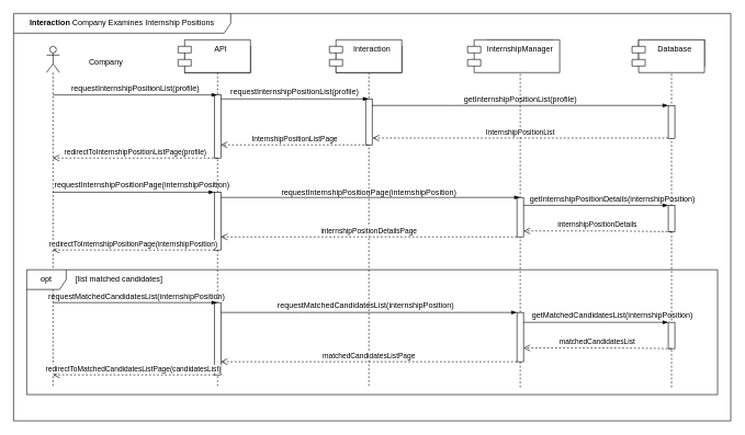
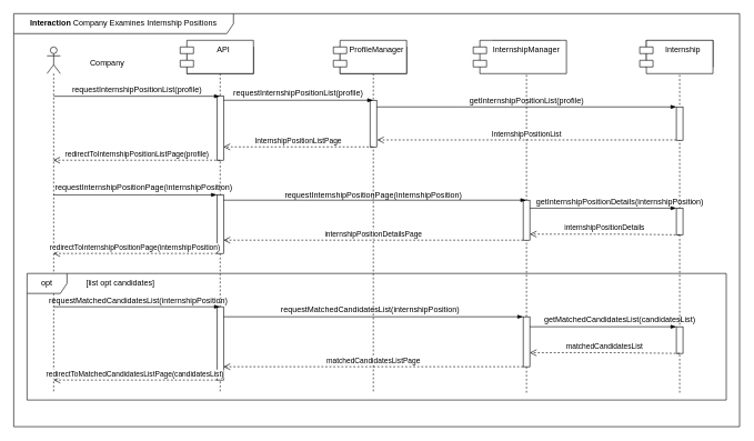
  <mxCell id="0" />
  <mxCell id="1" parent="0" />
  <mxCell id="2" value=":Object" style="shape=umlLifeline;perimeter=lifelinePerimeter;whiteSpace=wrap;html=1;container=1;dropTarget=0;collapsible=0;recursiveResize=0;outlineConnect=0;portConstraint=eastwest;newEdgeStyle={&quot;curved&quot;:0,&quot;rounded&quot;:0};" parent="1" vertex="1"><mxGeometry x="740" y="60" width="100" height="530" as="geometry" /></mxCell>
  <mxCell id="3" value="S&amp;amp;C" style="shape=umlLifeline;perimeter=lifelinePerimeter;whiteSpace=wrap;html=1;container=1;dropTarget=0;collapsible=0;recursiveResize=0;outlineConnect=0;portConstraint=eastwest;newEdgeStyle={&quot;edgeStyle&quot;:&quot;elbowEdgeStyle&quot;,&quot;elbow&quot;:&quot;vertical&quot;,&quot;curved&quot;:0,&quot;rounded&quot;:0};" parent="1" vertex="1"><mxGeometry x="280" width="100" height="520" as="geometry" y="70" /></mxCell>
  <mxCell id="4" value="" style="html=1;points=[[0,0,0,0,5],[0,1,0,0,-5],[1,0,0,0,5],[1,1,0,0,-5]];perimeter=orthogonalPerimeter;outlineConnect=0;targetShapes=umlLifeline;portConstraint=eastwest;newEdgeStyle={&quot;curved&quot;:0,&quot;rounded&quot;:0};" parent="3" vertex="1"><mxGeometry x="45" y="74" width="10" height="96" as="geometry" /></mxCell>
  <mxCell id="5" value="" style="html=1;points=[[0,0,0,0,5],[0,1,0,0,-5],[1,0,0,0,5],[1,1,0,0,-5]];perimeter=orthogonalPerimeter;outlineConnect=0;targetShapes=umlLifeline;portConstraint=eastwest;newEdgeStyle={&quot;curved&quot;:0,&quot;rounded&quot;:0};" parent="3" vertex="1"><mxGeometry x="45" y="390" width="10" height="110" as="geometry" /></mxCell>
  <mxCell id="6" value="" style="shape=umlLifeline;perimeter=lifelinePerimeter;whiteSpace=wrap;html=1;container=1;dropTarget=0;collapsible=0;recursiveResize=0;outlineConnect=0;portConstraint=eastwest;newEdgeStyle={&quot;curved&quot;:0,&quot;rounded&quot;:0};participant=umlActor;" parent="1" vertex="1"><mxGeometry x="70" width="20" height="520" as="geometry" y="70" /></mxCell>
  <mxCell id="7" value="Company" style="text;html=1;align=center;verticalAlign=middle;resizable=0;points=[];autosize=1;strokeColor=none;fillColor=none;" parent="1" vertex="1"><mxGeometry x="120" y="80" width="80" height="30" as="geometry" /></mxCell>
  <mxCell id="8" value="" style="edgeStyle=elbowEdgeStyle;fontSize=12;html=1;endArrow=blockThin;endFill=1;rounded=0;" parent="1" edge="1"><mxGeometry width="160" relative="1" as="geometry"><mxPoint x="80.1" y="144" as="sourcePoint" /><mxPoint x="329.5" y="144" as="targetPoint" /><Array as="points"><mxPoint x="230" y="144" /></Array></mxGeometry></mxCell>
  <mxCell id="9" value="requestInternshipPositionList(profile)" style="text;html=1;align=center;verticalAlign=middle;resizable=0;points=[];autosize=1;strokeColor=none;fillColor=none;" parent="1" vertex="1"><mxGeometry x="90" y="120" width="230" height="30" as="geometry" /></mxCell>
  <mxCell id="10" value="&lt;b&gt;Interaction&lt;/b&gt; Company Examines Internship Positions" style="shape=umlFrame;whiteSpace=wrap;html=1;pointerEvents=0;width=330;height=30;" parent="1" vertex="1"><mxGeometry x="20" y="20" width="1090" height="620" as="geometry" /></mxCell>
  <mxCell id="11" value="API" style="shape=module;align=left;spacingLeft=20;align=center;verticalAlign=top;whiteSpace=wrap;html=1;" parent="1" vertex="1"><mxGeometry x="270" y="60" width="110" height="50" as="geometry" /></mxCell>
  <mxCell id="12" value=":Object" style="shape=umlLifeline;perimeter=lifelinePerimeter;whiteSpace=wrap;html=1;container=1;dropTarget=0;collapsible=0;recursiveResize=0;outlineConnect=0;portConstraint=eastwest;newEdgeStyle={&quot;curved&quot;:0,&quot;rounded&quot;:0};" parent="1" vertex="1"><mxGeometry x="510" width="100" height="520" as="geometry" y="70" /></mxCell>
  <mxCell id="13" value="" style="html=1;points=[[0,0,0,0,5],[0,1,0,0,-5],[1,0,0,0,5],[1,1,0,0,-5]];perimeter=orthogonalPerimeter;outlineConnect=0;targetShapes=umlLifeline;portConstraint=eastwest;newEdgeStyle={&quot;curved&quot;:0,&quot;rounded&quot;:0};" parent="12" vertex="1"><mxGeometry x="45" y="80" width="10" height="70" as="geometry" /></mxCell>
- <mxCell id="14" value="Interaction" style="shape=module;align=left;spacingLeft=20;align=center;verticalAlign=top;whiteSpace=wrap;html=1;" parent="1" vertex="1"><mxGeometry x="500" y="60" width="110" height="50" as="geometry" /></mxCell>
+ <mxCell id="14" value="ProfileManager" style="shape=module;align=left;spacingLeft=20;align=center;verticalAlign=top;whiteSpace=wrap;html=1;" parent="1" vertex="1"><mxGeometry x="500" y="60" width="110" height="50" as="geometry" /></mxCell>
  <mxCell id="15" value="InternshipManager" style="shape=module;align=left;spacingLeft=20;align=center;verticalAlign=top;whiteSpace=wrap;html=1;" parent="1" vertex="1"><mxGeometry x="710" y="60" width="140" height="50" as="geometry" /></mxCell>
  <mxCell id="16" value=":Object" style="shape=umlLifeline;perimeter=lifelinePerimeter;whiteSpace=wrap;html=1;container=1;dropTarget=0;collapsible=0;recursiveResize=0;outlineConnect=0;portConstraint=eastwest;newEdgeStyle={&quot;curved&quot;:0,&quot;rounded&quot;:0};" parent="1" vertex="1"><mxGeometry x="970" y="60" width="100" height="530" as="geometry" /></mxCell>
  <mxCell id="17" value="" style="html=1;points=[[0,0,0,0,5],[0,1,0,0,-5],[1,0,0,0,5],[1,1,0,0,-5]];perimeter=orthogonalPerimeter;outlineConnect=0;targetShapes=umlLifeline;portConstraint=eastwest;newEdgeStyle={&quot;curved&quot;:0,&quot;rounded&quot;:0};" parent="16" vertex="1"><mxGeometry x="45" y="100" width="10" height="50" as="geometry" /></mxCell>
  <mxCell id="18" value="" style="html=1;points=[[0,0,0,0,5],[0,1,0,0,-5],[1,0,0,0,5],[1,1,0,0,-5]];perimeter=orthogonalPerimeter;outlineConnect=0;targetShapes=umlLifeline;portConstraint=eastwest;newEdgeStyle={&quot;curved&quot;:0,&quot;rounded&quot;:0};" parent="16" vertex="1"><mxGeometry x="45" y="252" width="10" height="40" as="geometry" /></mxCell>
  <mxCell id="19" value="" style="html=1;points=[[0,0,0,0,5],[0,1,0,0,-5],[1,0,0,0,5],[1,1,0,0,-5]];perimeter=orthogonalPerimeter;outlineConnect=0;targetShapes=umlLifeline;portConstraint=eastwest;newEdgeStyle={&quot;curved&quot;:0,&quot;rounded&quot;:0};" parent="16" vertex="1"><mxGeometry x="45" y="430" width="10" height="40" as="geometry" /></mxCell>
- <mxCell id="20" value="Database" style="shape=module;align=left;spacingLeft=20;align=center;verticalAlign=top;whiteSpace=wrap;html=1;" parent="1" vertex="1"><mxGeometry x="960" y="60" width="110" height="50" as="geometry" /></mxCell>
+ <mxCell id="20" value="Internship" style="shape=module;align=left;spacingLeft=20;align=center;verticalAlign=top;whiteSpace=wrap;html=1;" parent="1" vertex="1"><mxGeometry x="960" y="60" width="110" height="50" as="geometry" /></mxCell>
  <mxCell id="21" value="requestInternshipPositionList(profile)" style="text;html=1;align=center;verticalAlign=middle;resizable=0;points=[];autosize=1;strokeColor=none;fillColor=none;" parent="1" vertex="1"><mxGeometry x="332" y="125" width="230" height="30" as="geometry" /></mxCell>
  <mxCell id="22" value="InternshipPositionListPage" style="html=1;verticalAlign=bottom;endArrow=open;dashed=1;endSize=8;curved=0;rounded=0;" parent="1" target="4" edge="1"><mxGeometry x="-0.002" relative="1" as="geometry"><mxPoint x="559" y="220" as="sourcePoint" /><mxPoint x="329" y="220" as="targetPoint" /><Array as="points"><mxPoint x="465" y="220" /></Array><mxPoint as="offset" /></mxGeometry></mxCell>
  <mxCell id="23" value="redirectToInternshipPositionListPage(profile)" style="html=1;verticalAlign=bottom;endArrow=open;dashed=1;endSize=8;curved=0;rounded=0;" parent="1" target="6" edge="1"><mxGeometry relative="1" as="geometry"><mxPoint x="330" y="240" as="sourcePoint" /><mxPoint x="100" y="240" as="targetPoint" /><Array as="points" /></mxGeometry></mxCell>
  <mxCell id="24" value="requestInternshipPositionPage(internshipPosition)" style="text;html=1;align=center;verticalAlign=middle;resizable=0;points=[];autosize=1;strokeColor=none;fillColor=none;" parent="1" vertex="1"><mxGeometry x="410" y="277" width="300" height="30" as="geometry" /></mxCell>
  <mxCell id="25" value="getInternshipPositionDetails(internshipPosition)" style="text;html=1;align=center;verticalAlign=middle;resizable=0;points=[];autosize=1;strokeColor=none;fillColor=none;" parent="1" vertex="1"><mxGeometry x="785" y="287" width="290" height="30" as="geometry" /></mxCell>
  <mxCell id="26" value="" style="edgeStyle=elbowEdgeStyle;fontSize=12;html=1;endArrow=blockThin;endFill=1;rounded=0;" parent="1" target="18" edge="1"><mxGeometry width="160" relative="1" as="geometry"><mxPoint x="795" y="312" as="sourcePoint" /><mxPoint x="1015" y="312" as="targetPoint" /><Array as="points"><mxPoint x="920" y="312" /></Array></mxGeometry></mxCell>
  <mxCell id="27" value="" style="html=1;points=[[0,0,0,0,5],[0,1,0,0,-5],[1,0,0,0,5],[1,1,0,0,-5]];perimeter=orthogonalPerimeter;outlineConnect=0;targetShapes=umlLifeline;portConstraint=eastwest;newEdgeStyle={&quot;curved&quot;:0,&quot;rounded&quot;:0};" parent="1" vertex="1"><mxGeometry x="785" y="300" width="10" height="60" as="geometry" /></mxCell>
  <mxCell id="28" value="internshipPositionDetails" style="html=1;verticalAlign=bottom;endArrow=open;dashed=1;endSize=8;curved=0;rounded=0;" parent="1" target="27" edge="1"><mxGeometry relative="1" as="geometry"><mxPoint x="1020" y="352.05" as="sourcePoint" /><mxPoint x="795" y="352.05" as="targetPoint" /><Array as="points"><mxPoint x="931" y="351" /></Array></mxGeometry></mxCell>
  <mxCell id="29" value="" style="html=1;points=[[0,0,0,0,5],[0,1,0,0,-5],[1,0,0,0,5],[1,1,0,0,-5]];perimeter=orthogonalPerimeter;outlineConnect=0;targetShapes=umlLifeline;portConstraint=eastwest;newEdgeStyle={&quot;curved&quot;:0,&quot;rounded&quot;:0};" parent="1" vertex="1"><mxGeometry x="325" y="292" width="10" height="88" as="geometry" /></mxCell>
  <mxCell id="30" value="internshipPositionDetailsPage" style="html=1;verticalAlign=bottom;endArrow=open;dashed=1;endSize=8;curved=0;rounded=0;" parent="1" edge="1"><mxGeometry x="0.001" relative="1" as="geometry"><mxPoint x="785" y="360" as="sourcePoint" /><mxPoint x="335" y="360" as="targetPoint" /><Array as="points"><mxPoint x="760" y="360" /></Array><mxPoint as="offset" /></mxGeometry></mxCell>
  <mxCell id="31" value="" style="edgeStyle=elbowEdgeStyle;fontSize=12;html=1;endArrow=blockThin;endFill=1;rounded=0;" parent="1" source="4" edge="1"><mxGeometry width="160" relative="1" as="geometry"><mxPoint x="330" y="150" as="sourcePoint" /><mxPoint x="559.5" y="150" as="targetPoint" /><Array as="points"><mxPoint x="455" y="150" /></Array></mxGeometry></mxCell>
  <mxCell id="32" value="requestInternshipPositionPage(internshipPosition)" style="text;html=1;align=center;verticalAlign=middle;resizable=0;points=[];autosize=1;strokeColor=none;fillColor=none;" parent="1" vertex="1"><mxGeometry x="65" y="266" width="300" height="30" as="geometry" /></mxCell>
  <mxCell id="33" value="" style="edgeStyle=elbowEdgeStyle;fontSize=12;html=1;endArrow=blockThin;endFill=1;rounded=0;" parent="1" source="6" target="29" edge="1"><mxGeometry width="160" relative="1" as="geometry"><mxPoint x="104.25" y="292" as="sourcePoint" /><mxPoint x="330" y="292" as="targetPoint" /><Array as="points"><mxPoint x="230.25" y="292" /></Array></mxGeometry></mxCell>
  <mxCell id="34" value="" style="edgeStyle=elbowEdgeStyle;fontSize=12;html=1;endArrow=blockThin;endFill=1;rounded=0;" parent="1" edge="1"><mxGeometry width="160" relative="1" as="geometry"><mxPoint x="335" y="300" as="sourcePoint" /><mxPoint x="789.5" y="300" as="targetPoint" /><Array as="points"><mxPoint x="456" y="300" /></Array></mxGeometry></mxCell>
  <mxCell id="35" value="redirectToInternshipPositionPage(internshipPosition)" style="html=1;verticalAlign=bottom;endArrow=open;dashed=1;endSize=8;curved=0;rounded=0;" parent="1" source="29" target="6" edge="1"><mxGeometry x="0.0" relative="1" as="geometry"><mxPoint x="325" y="380" as="sourcePoint" /><mxPoint x="99.31" y="380" as="targetPoint" /><Array as="points"><mxPoint x="235.5" y="380" /></Array><mxPoint as="offset" /></mxGeometry></mxCell>
  <mxCell id="36" value="opt" style="shape=umlFrame;whiteSpace=wrap;html=1;pointerEvents=0;width=60;height=30;" parent="1" vertex="1"><mxGeometry x="40" y="410" width="1050" height="190" as="geometry" /></mxCell>
- <mxCell id="37" value="[list matched candidates]" style="text;html=1;align=center;verticalAlign=middle;resizable=0;points=[];autosize=1;strokeColor=none;fillColor=none;" parent="1" vertex="1"><mxGeometry x="100" y="410" width="160" height="30" as="geometry" /></mxCell>
+ <mxCell id="37" value="[list opt candidates]" style="text;html=1;align=center;verticalAlign=middle;resizable=0;points=[];autosize=1;strokeColor=none;fillColor=none;" parent="1" vertex="1"><mxGeometry x="100" y="410" width="160" height="30" as="geometry" /></mxCell>
  <mxCell id="38" value="requestMatchedCandidatesList(internshipPosition)" style="text;html=1;align=center;verticalAlign=middle;resizable=0;points=[];autosize=1;strokeColor=none;fillColor=none;" parent="1" vertex="1"><mxGeometry x="62" y="436" width="290" height="30" as="geometry" /></mxCell>
  <mxCell id="39" value="" style="edgeStyle=elbowEdgeStyle;fontSize=12;html=1;endArrow=blockThin;endFill=1;rounded=0;" parent="1" edge="1"><mxGeometry width="160" relative="1" as="geometry"><mxPoint x="80.167" y="460" as="sourcePoint" /><mxPoint x="329.5" y="460" as="targetPoint" /><Array as="points"><mxPoint x="225.25" y="460" /></Array></mxGeometry></mxCell>
  <mxCell id="40" value="requestMatchedCandidatesList(internshipPosition)" style="text;html=1;align=center;verticalAlign=middle;resizable=0;points=[];autosize=1;strokeColor=none;fillColor=none;" parent="1" vertex="1"><mxGeometry x="410" y="450" width="290" height="30" as="geometry" /></mxCell>
  <mxCell id="41" value="" style="html=1;points=[[0,0,0,0,5],[0,1,0,0,-5],[1,0,0,0,5],[1,1,0,0,-5]];perimeter=orthogonalPerimeter;outlineConnect=0;targetShapes=umlLifeline;portConstraint=eastwest;newEdgeStyle={&quot;curved&quot;:0,&quot;rounded&quot;:0};" parent="1" vertex="1"><mxGeometry x="785" y="475" width="10" height="75" as="geometry" /></mxCell>
  <mxCell id="42" value="" style="edgeStyle=elbowEdgeStyle;fontSize=12;html=1;endArrow=blockThin;endFill=1;rounded=0;" parent="1" edge="1"><mxGeometry width="160" relative="1" as="geometry"><mxPoint x="335" y="475" as="sourcePoint" /><mxPoint x="785" y="475" as="targetPoint" /><Array as="points"><mxPoint x="458.75" y="475" /></Array></mxGeometry></mxCell>
  <mxCell id="43" value="" style="edgeStyle=elbowEdgeStyle;fontSize=12;html=1;endArrow=blockThin;endFill=1;rounded=0;" parent="1" edge="1"><mxGeometry width="160" relative="1" as="geometry"><mxPoint x="795" y="490" as="sourcePoint" /><mxPoint x="1015" y="490" as="targetPoint" /><Array as="points"><mxPoint x="920" y="490" /></Array></mxGeometry></mxCell>
- <mxCell id="44" value="getMatchedCandidatesList(internshipPosition)" style="text;html=1;align=center;verticalAlign=middle;resizable=0;points=[];autosize=1;strokeColor=none;fillColor=none;" parent="1" vertex="1"><mxGeometry x="790" y="465" width="280" height="30" as="geometry" /></mxCell>
+ <mxCell id="44" value="getMatchedCandidatesList(candidatesList)" style="text;html=1;align=center;verticalAlign=middle;resizable=0;points=[];autosize=1;strokeColor=none;fillColor=none;" parent="1" vertex="1"><mxGeometry x="790" y="465" width="280" height="30" as="geometry" /></mxCell>
  <mxCell id="45" value="matchedCandidatesList" style="html=1;verticalAlign=bottom;endArrow=open;dashed=1;endSize=8;curved=0;rounded=0;" parent="1" edge="1"><mxGeometry relative="1" as="geometry"><mxPoint x="1020" y="530.05" as="sourcePoint" /><mxPoint x="795" y="529" as="targetPoint" /><Array as="points"><mxPoint x="931" y="529" /></Array></mxGeometry></mxCell>
  <mxCell id="46" value="matchedCandidatesListPage" style="html=1;verticalAlign=bottom;endArrow=open;dashed=1;endSize=8;curved=0;rounded=0;" parent="1" edge="1"><mxGeometry x="0.001" relative="1" as="geometry"><mxPoint x="785" y="550" as="sourcePoint" /><mxPoint x="335" y="550" as="targetPoint" /><Array as="points"><mxPoint x="760" y="550" /></Array><mxPoint as="offset" /></mxGeometry></mxCell>
  <mxCell id="47" value="redirectToMatchedCandidatesListPage(candidatesList)" style="html=1;verticalAlign=bottom;endArrow=open;dashed=1;endSize=8;curved=0;rounded=0;" parent="1" edge="1"><mxGeometry x="0.0" relative="1" as="geometry"><mxPoint x="325" y="570" as="sourcePoint" /><mxPoint x="80" y="570" as="targetPoint" /><Array as="points"><mxPoint x="235.5" y="570" /></Array><mxPoint as="offset" /></mxGeometry></mxCell>
  <mxCell id="48" value="getInternshipPositionList(profile)" style="text;html=1;align=center;verticalAlign=middle;resizable=0;points=[];autosize=1;strokeColor=none;fillColor=none;" parent="1" vertex="1"><mxGeometry x="690" y="136" width="200" height="30" as="geometry" /></mxCell>
  <mxCell id="49" value="" style="edgeStyle=elbowEdgeStyle;fontSize=12;html=1;endArrow=blockThin;endFill=1;rounded=0;elbow=vertical;" parent="1" edge="1" target="17"><mxGeometry x="-0.043" y="30" width="160" relative="1" as="geometry"><mxPoint x="565" y="160" as="sourcePoint" /><mxPoint x="785" y="160" as="targetPoint" /><Array as="points"><mxPoint x="685" y="160" /></Array><mxPoint as="offset" /></mxGeometry></mxCell>
  <mxCell id="50" value="InternshipPositionList" style="html=1;verticalAlign=bottom;endArrow=open;dashed=1;endSize=8;curved=0;rounded=0;" parent="1" edge="1" source="17"><mxGeometry x="-0.0" relative="1" as="geometry"><mxPoint x="785" y="209.6" as="sourcePoint" /><mxPoint x="565" y="209.6" as="targetPoint" /><Array as="points"><mxPoint x="565.75" y="209.6" /></Array><mxPoint as="offset" /></mxGeometry></mxCell>
